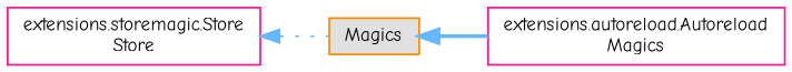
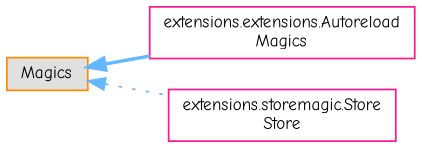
  digraph {
    fontname="Comic Neue"
    rankdir=LR
    node [color=deeppink fillcolor=white fontname="Comic Neue" fontsize=10 shape=box style=filled]
    edge [color=steelblue1 dir=back fontname="Comic Neue" fontsize=10 labelfontname=Helvetica labelfontsize=10]
    n1 [color=darkorange fillcolor="#E0E0E0" height=0.2 label=Magics width=0.4]
-   n2 [height=0.2 label="extensions.autoreload.Autoreload\lMagics" width=0.4]
+   n2 [height=0.2 label="extensions.extensions.Autoreload\lMagics" width=0.4]
    n3 [height=0.2 label="extensions.storemagic.Store\lStore" width=0.4]
    n1 -> n2 [style=bold]
-   n3 -> n1 [style=dotted]
+   n1 -> n3 [style=dotted]
  }
